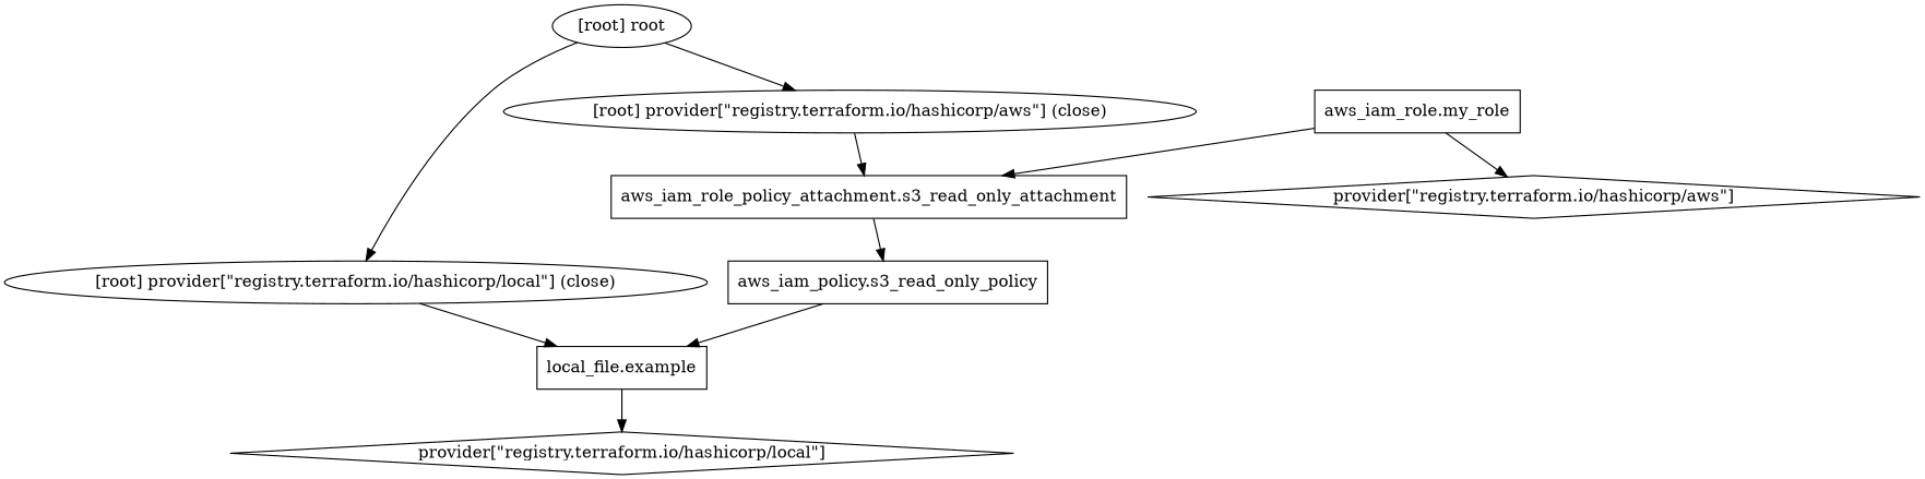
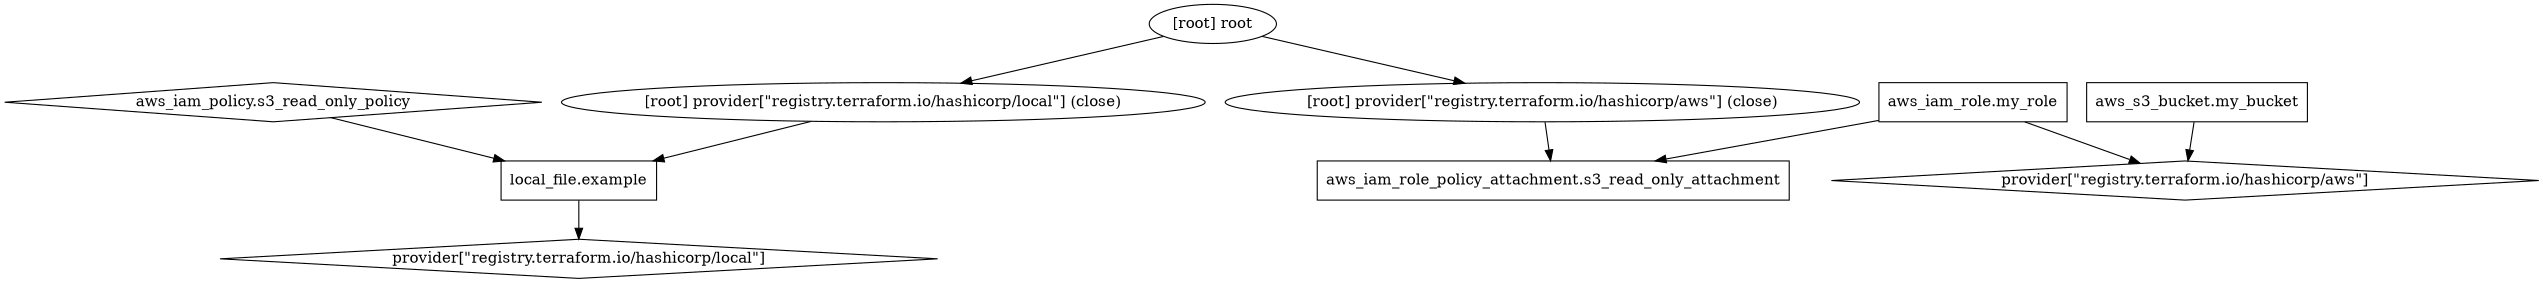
  digraph {
    compound=true
    newrank=true
    node [shape=box]
-   n1 [label="aws_iam_policy.s3_read_only_policy"]
+   n1 [label="aws_iam_policy.s3_read_only_policy" shape=diamond]
+   n2 [label="aws_s3_bucket.my_bucket"]
    n3 [label="aws_iam_role.my_role"]
    n4 [label="provider[\"registry.terraform.io/hashicorp/aws\"]" shape=diamond]
    n5 [label="aws_iam_role_policy_attachment.s3_read_only_attachment"]
    n6 [label="local_file.example"]
    n7 [label="provider[\"registry.terraform.io/hashicorp/local\"]" shape=diamond]
    "[root] provider[\"registry.terraform.io/hashicorp/aws\"] (close)" [shape=""]
    "[root] provider[\"registry.terraform.io/hashicorp/local\"] (close)" [shape=""]
    "[root] root" [shape=""]
    subgraph sub_1 {
      n1
+     n2
      n3
      n4
      n5
      n6
      n7
      "[root] provider[\"registry.terraform.io/hashicorp/aws\"] (close)"
      "[root] provider[\"registry.terraform.io/hashicorp/local\"] (close)"
      "[root] root"
    }
    n1 -> n6
+   n2 -> n4
    n3 -> n4
    n3 -> n5
-   n5 -> n1
    n6 -> n7
    "[root] provider[\"registry.terraform.io/hashicorp/aws\"] (close)" -> n5
    "[root] provider[\"registry.terraform.io/hashicorp/local\"] (close)" -> n6
    "[root] root" -> "[root] provider[\"registry.terraform.io/hashicorp/aws\"] (close)"
    "[root] root" -> "[root] provider[\"registry.terraform.io/hashicorp/local\"] (close)"
  }
